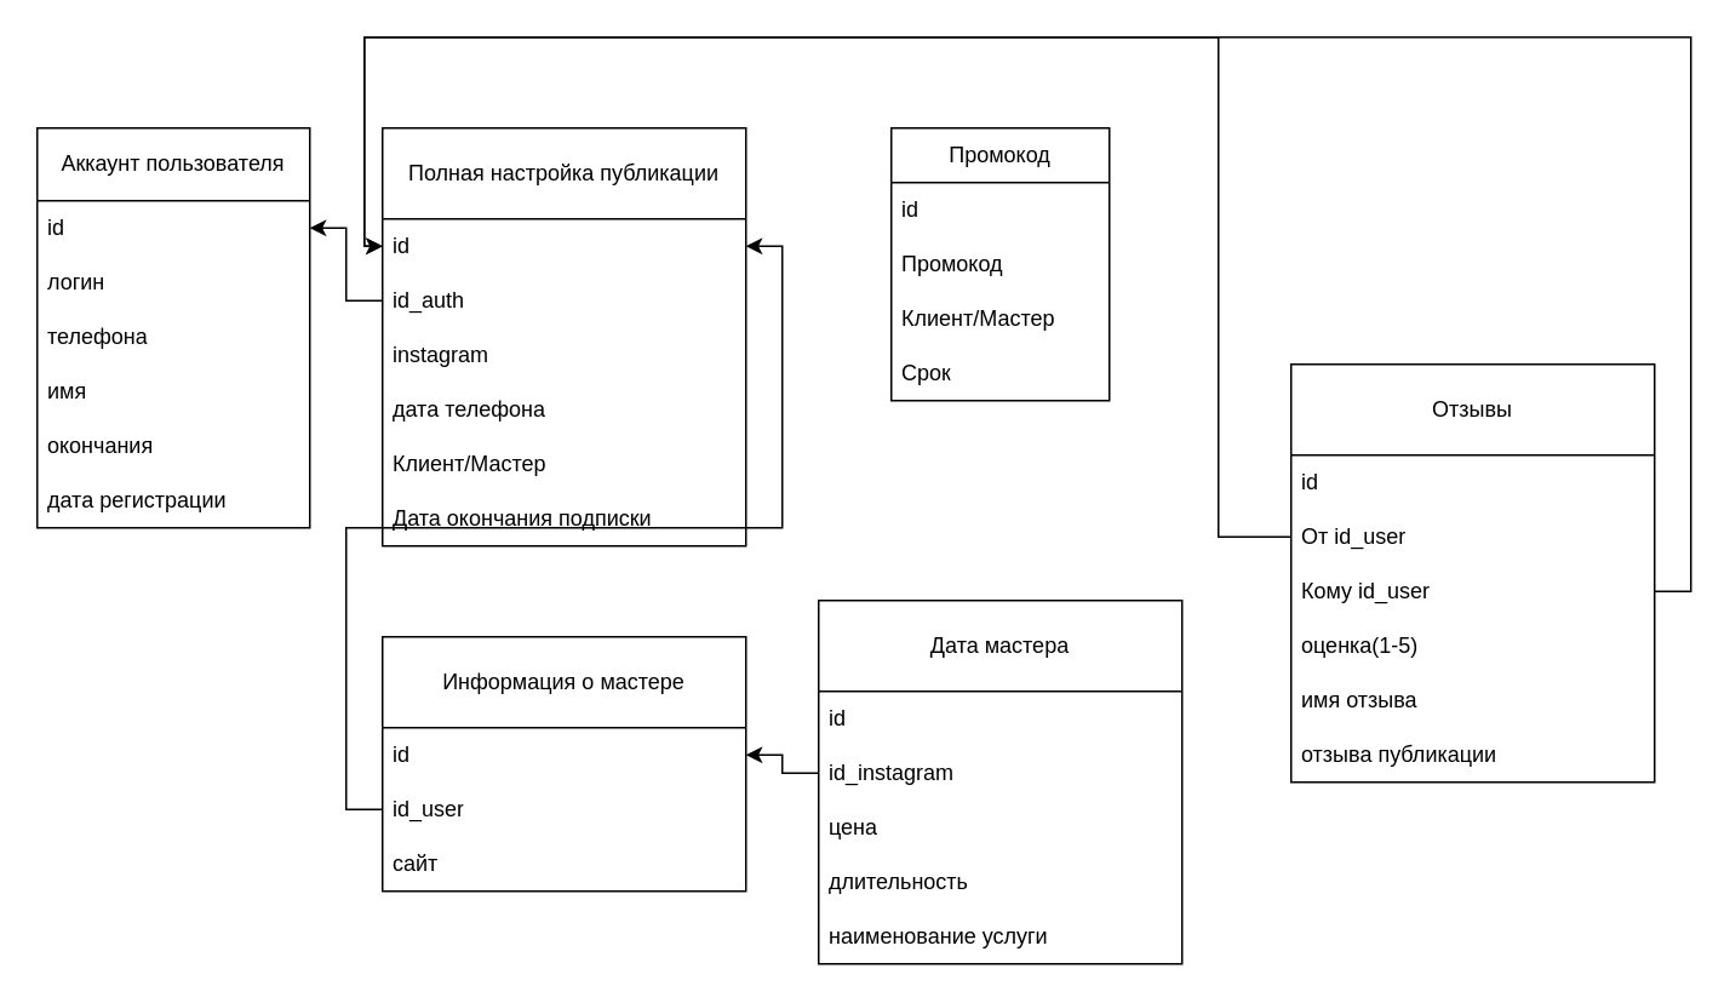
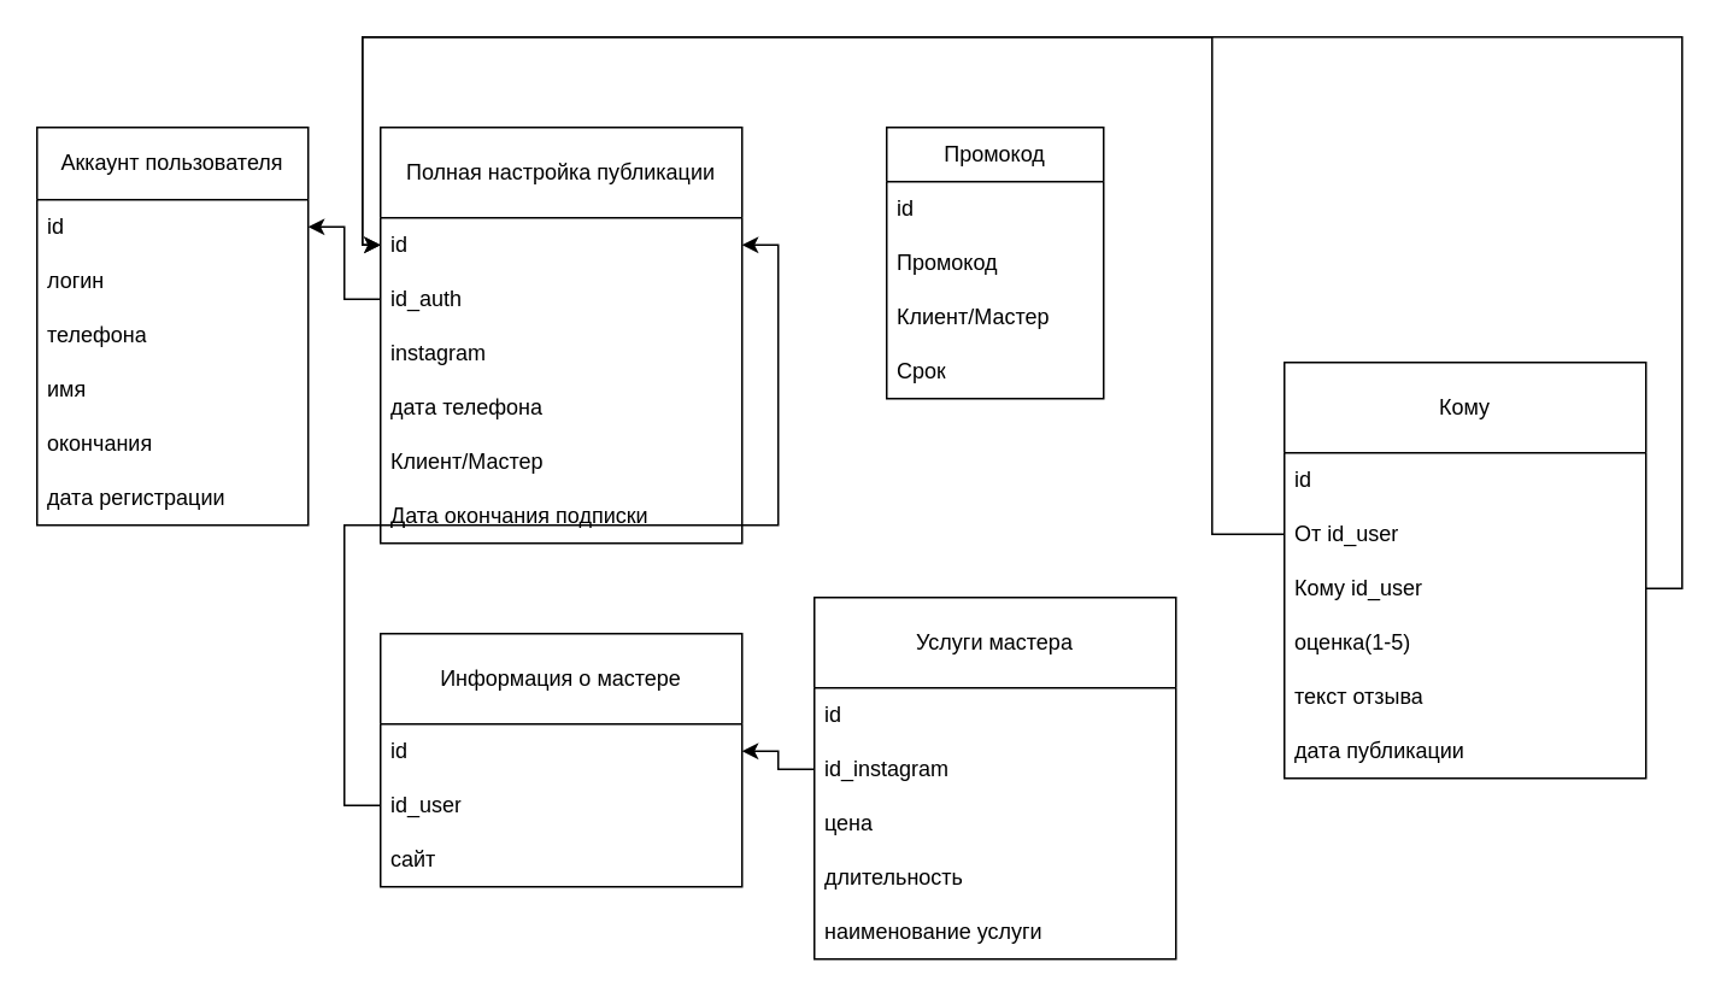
  <mxCell id="0" />
  <mxCell id="1" parent="0" />
  <mxCell id="2" value="Аккаунт пользователя" style="swimlane;fontStyle=0;childLayout=stackLayout;horizontal=1;startSize=40;horizontalStack=0;resizeParent=1;resizeParentMax=0;resizeLast=0;collapsible=1;marginBottom=0;whiteSpace=wrap;html=1;" vertex="1" parent="1"><mxGeometry x="20" y="70" width="150" height="220" as="geometry" /></mxCell>
  <mxCell id="3" value="id" style="text;strokeColor=none;fillColor=none;align=left;verticalAlign=middle;spacingLeft=4;spacingRight=4;overflow=hidden;points=[[0,0.5],[1,0.5]];portConstraint=eastwest;rotatable=0;whiteSpace=wrap;html=1;" vertex="1" parent="2"><mxGeometry y="40" width="150" height="30" as="geometry" /></mxCell>
  <mxCell id="4" value="логин" style="text;strokeColor=none;fillColor=none;align=left;verticalAlign=middle;spacingLeft=4;spacingRight=4;overflow=hidden;points=[[0,0.5],[1,0.5]];portConstraint=eastwest;rotatable=0;whiteSpace=wrap;html=1;" vertex="1" parent="2"><mxGeometry y="70" width="150" height="30" as="geometry" /></mxCell>
  <mxCell id="5" value="телефона" style="text;strokeColor=none;fillColor=none;align=left;verticalAlign=middle;spacingLeft=4;spacingRight=4;overflow=hidden;points=[[0,0.5],[1,0.5]];portConstraint=eastwest;rotatable=0;whiteSpace=wrap;html=1;" vertex="1" parent="2"><mxGeometry y="100" width="150" height="30" as="geometry" /></mxCell>
  <mxCell id="6" value="имя" style="text;strokeColor=none;fillColor=none;align=left;verticalAlign=middle;spacingLeft=4;spacingRight=4;overflow=hidden;points=[[0,0.5],[1,0.5]];portConstraint=eastwest;rotatable=0;whiteSpace=wrap;html=1;" vertex="1" parent="2"><mxGeometry y="130" width="150" height="30" as="geometry" /></mxCell>
  <mxCell id="7" value="окончания" style="text;strokeColor=none;fillColor=none;align=left;verticalAlign=middle;spacingLeft=4;spacingRight=4;overflow=hidden;points=[[0,0.5],[1,0.5]];portConstraint=eastwest;rotatable=0;whiteSpace=wrap;html=1;" vertex="1" parent="2"><mxGeometry y="160" width="150" height="30" as="geometry" /></mxCell>
  <mxCell id="8" value="дата регистрации" style="text;strokeColor=none;fillColor=none;align=left;verticalAlign=middle;spacingLeft=4;spacingRight=4;overflow=hidden;points=[[0,0.5],[1,0.5]];portConstraint=eastwest;rotatable=0;whiteSpace=wrap;html=1;" vertex="1" parent="2"><mxGeometry y="190" width="150" height="30" as="geometry" /></mxCell>
  <mxCell id="9" value="Полная настройка публикации" style="swimlane;fontStyle=0;childLayout=stackLayout;horizontal=1;startSize=50;horizontalStack=0;resizeParent=1;resizeParentMax=0;resizeLast=0;collapsible=1;marginBottom=0;whiteSpace=wrap;html=1;" vertex="1" parent="1"><mxGeometry x="210" y="70" width="200" height="230" as="geometry" /></mxCell>
  <mxCell id="10" value="id" style="text;strokeColor=none;fillColor=none;align=left;verticalAlign=middle;spacingLeft=4;spacingRight=4;overflow=hidden;points=[[0,0.5],[1,0.5]];portConstraint=eastwest;rotatable=0;whiteSpace=wrap;html=1;" vertex="1" parent="9"><mxGeometry y="50" width="200" height="30" as="geometry" /></mxCell>
  <mxCell id="11" value="id_auth" style="text;strokeColor=none;fillColor=none;align=left;verticalAlign=middle;spacingLeft=4;spacingRight=4;overflow=hidden;points=[[0,0.5],[1,0.5]];portConstraint=eastwest;rotatable=0;whiteSpace=wrap;html=1;" vertex="1" parent="9"><mxGeometry y="80" width="200" height="30" as="geometry" /></mxCell>
  <mxCell id="12" value="instagram" style="text;strokeColor=none;fillColor=none;align=left;verticalAlign=middle;spacingLeft=4;spacingRight=4;overflow=hidden;points=[[0,0.5],[1,0.5]];portConstraint=eastwest;rotatable=0;whiteSpace=wrap;html=1;" vertex="1" parent="9"><mxGeometry y="110" width="200" height="30" as="geometry" /></mxCell>
  <mxCell id="13" value="дата телефона" style="text;strokeColor=none;fillColor=none;align=left;verticalAlign=middle;spacingLeft=4;spacingRight=4;overflow=hidden;points=[[0,0.5],[1,0.5]];portConstraint=eastwest;rotatable=0;whiteSpace=wrap;html=1;" vertex="1" parent="9"><mxGeometry y="140" width="200" height="30" as="geometry" /></mxCell>
  <mxCell id="14" value="Клиент/Мастер" style="text;strokeColor=none;fillColor=none;align=left;verticalAlign=middle;spacingLeft=4;spacingRight=4;overflow=hidden;points=[[0,0.5],[1,0.5]];portConstraint=eastwest;rotatable=0;whiteSpace=wrap;html=1;" vertex="1" parent="9"><mxGeometry y="170" width="200" height="30" as="geometry" /></mxCell>
  <mxCell id="15" value="Дата окончания подписки" style="text;strokeColor=none;fillColor=none;align=left;verticalAlign=middle;spacingLeft=4;spacingRight=4;overflow=hidden;points=[[0,0.5],[1,0.5]];portConstraint=eastwest;rotatable=0;whiteSpace=wrap;html=1;" vertex="1" parent="9"><mxGeometry y="200" width="200" height="30" as="geometry" /></mxCell>
  <mxCell id="16" value="Промокод" style="swimlane;fontStyle=0;childLayout=stackLayout;horizontal=1;startSize=30;horizontalStack=0;resizeParent=1;resizeParentMax=0;resizeLast=0;collapsible=1;marginBottom=0;whiteSpace=wrap;html=1;" vertex="1" parent="1"><mxGeometry x="490" y="70" width="120" height="150" as="geometry" /></mxCell>
  <mxCell id="17" value="id" style="text;strokeColor=none;fillColor=none;align=left;verticalAlign=middle;spacingLeft=4;spacingRight=4;overflow=hidden;points=[[0,0.5],[1,0.5]];portConstraint=eastwest;rotatable=0;whiteSpace=wrap;html=1;" vertex="1" parent="16"><mxGeometry y="30" width="120" height="30" as="geometry" /></mxCell>
  <mxCell id="18" value="Промокод" style="text;strokeColor=none;fillColor=none;align=left;verticalAlign=middle;spacingLeft=4;spacingRight=4;overflow=hidden;points=[[0,0.5],[1,0.5]];portConstraint=eastwest;rotatable=0;whiteSpace=wrap;html=1;" vertex="1" parent="16"><mxGeometry y="60" width="120" height="30" as="geometry" /></mxCell>
  <mxCell id="19" value="Клиент/Мастер" style="text;strokeColor=none;fillColor=none;align=left;verticalAlign=middle;spacingLeft=4;spacingRight=4;overflow=hidden;points=[[0,0.5],[1,0.5]];portConstraint=eastwest;rotatable=0;whiteSpace=wrap;html=1;" vertex="1" parent="16"><mxGeometry y="90" width="120" height="30" as="geometry" /></mxCell>
  <mxCell id="20" value="Срок" style="text;strokeColor=none;fillColor=none;align=left;verticalAlign=middle;spacingLeft=4;spacingRight=4;overflow=hidden;points=[[0,0.5],[1,0.5]];portConstraint=eastwest;rotatable=0;whiteSpace=wrap;html=1;" vertex="1" parent="16"><mxGeometry y="120" width="120" height="30" as="geometry" /></mxCell>
- <mxCell id="21" value="Отзывы" style="swimlane;fontStyle=0;childLayout=stackLayout;horizontal=1;startSize=50;horizontalStack=0;resizeParent=1;resizeParentMax=0;resizeLast=0;collapsible=1;marginBottom=0;whiteSpace=wrap;html=1;" vertex="1" parent="1"><mxGeometry x="710" y="200" width="200" height="230" as="geometry" /></mxCell>
+ <mxCell id="21" value="Кому" style="swimlane;fontStyle=0;childLayout=stackLayout;horizontal=1;startSize=50;horizontalStack=0;resizeParent=1;resizeParentMax=0;resizeLast=0;collapsible=1;marginBottom=0;whiteSpace=wrap;html=1;" vertex="1" parent="1"><mxGeometry x="710" y="200" width="200" height="230" as="geometry" /></mxCell>
  <mxCell id="22" value="id" style="text;strokeColor=none;fillColor=none;align=left;verticalAlign=middle;spacingLeft=4;spacingRight=4;overflow=hidden;points=[[0,0.5],[1,0.5]];portConstraint=eastwest;rotatable=0;whiteSpace=wrap;html=1;" vertex="1" parent="21"><mxGeometry y="50" width="200" height="30" as="geometry" /></mxCell>
  <mxCell id="23" value="От id_user" style="text;strokeColor=none;fillColor=none;align=left;verticalAlign=middle;spacingLeft=4;spacingRight=4;overflow=hidden;points=[[0,0.5],[1,0.5]];portConstraint=eastwest;rotatable=0;whiteSpace=wrap;html=1;" vertex="1" parent="21"><mxGeometry y="80" width="200" height="30" as="geometry" /></mxCell>
  <mxCell id="24" value="Кому id_user" style="text;strokeColor=none;fillColor=none;align=left;verticalAlign=middle;spacingLeft=4;spacingRight=4;overflow=hidden;points=[[0,0.5],[1,0.5]];portConstraint=eastwest;rotatable=0;whiteSpace=wrap;html=1;" vertex="1" parent="21"><mxGeometry y="110" width="200" height="30" as="geometry" /></mxCell>
  <mxCell id="25" value="оценка(1-5)" style="text;strokeColor=none;fillColor=none;align=left;verticalAlign=middle;spacingLeft=4;spacingRight=4;overflow=hidden;points=[[0,0.5],[1,0.5]];portConstraint=eastwest;rotatable=0;whiteSpace=wrap;html=1;" vertex="1" parent="21"><mxGeometry y="140" width="200" height="30" as="geometry" /></mxCell>
- <mxCell id="26" value="имя отзыва" style="text;strokeColor=none;fillColor=none;align=left;verticalAlign=middle;spacingLeft=4;spacingRight=4;overflow=hidden;points=[[0,0.5],[1,0.5]];portConstraint=eastwest;rotatable=0;whiteSpace=wrap;html=1;" vertex="1" parent="21"><mxGeometry y="170" width="200" height="30" as="geometry" /></mxCell>
- <mxCell id="27" value="отзыва публикации" style="text;strokeColor=none;fillColor=none;align=left;verticalAlign=middle;spacingLeft=4;spacingRight=4;overflow=hidden;points=[[0,0.5],[1,0.5]];portConstraint=eastwest;rotatable=0;whiteSpace=wrap;html=1;" vertex="1" parent="21"><mxGeometry y="200" width="200" height="30" as="geometry" /></mxCell>
- <mxCell id="28" value="Дата мастера" style="swimlane;fontStyle=0;childLayout=stackLayout;horizontal=1;startSize=50;horizontalStack=0;resizeParent=1;resizeParentMax=0;resizeLast=0;collapsible=1;marginBottom=0;whiteSpace=wrap;html=1;" vertex="1" parent="1"><mxGeometry x="450" y="330" width="200" height="200" as="geometry" /></mxCell>
+ <mxCell id="26" value="текст отзыва" style="text;strokeColor=none;fillColor=none;align=left;verticalAlign=middle;spacingLeft=4;spacingRight=4;overflow=hidden;points=[[0,0.5],[1,0.5]];portConstraint=eastwest;rotatable=0;whiteSpace=wrap;html=1;" vertex="1" parent="21"><mxGeometry y="170" width="200" height="30" as="geometry" /></mxCell>
+ <mxCell id="27" value="дата публикации" style="text;strokeColor=none;fillColor=none;align=left;verticalAlign=middle;spacingLeft=4;spacingRight=4;overflow=hidden;points=[[0,0.5],[1,0.5]];portConstraint=eastwest;rotatable=0;whiteSpace=wrap;html=1;" vertex="1" parent="21"><mxGeometry y="200" width="200" height="30" as="geometry" /></mxCell>
+ <mxCell id="28" value="Услуги мастера" style="swimlane;fontStyle=0;childLayout=stackLayout;horizontal=1;startSize=50;horizontalStack=0;resizeParent=1;resizeParentMax=0;resizeLast=0;collapsible=1;marginBottom=0;whiteSpace=wrap;html=1;" vertex="1" parent="1"><mxGeometry x="450" y="330" width="200" height="200" as="geometry" /></mxCell>
  <mxCell id="29" value="id" style="text;strokeColor=none;fillColor=none;align=left;verticalAlign=middle;spacingLeft=4;spacingRight=4;overflow=hidden;points=[[0,0.5],[1,0.5]];portConstraint=eastwest;rotatable=0;whiteSpace=wrap;html=1;" vertex="1" parent="28"><mxGeometry y="50" width="200" height="30" as="geometry" /></mxCell>
  <mxCell id="30" value="id_instagram" style="text;strokeColor=none;fillColor=none;align=left;verticalAlign=middle;spacingLeft=4;spacingRight=4;overflow=hidden;points=[[0,0.5],[1,0.5]];portConstraint=eastwest;rotatable=0;whiteSpace=wrap;html=1;" vertex="1" parent="28"><mxGeometry y="80" width="200" height="30" as="geometry" /></mxCell>
  <mxCell id="31" value="цена" style="text;strokeColor=none;fillColor=none;align=left;verticalAlign=middle;spacingLeft=4;spacingRight=4;overflow=hidden;points=[[0,0.5],[1,0.5]];portConstraint=eastwest;rotatable=0;whiteSpace=wrap;html=1;" vertex="1" parent="28"><mxGeometry y="110" width="200" height="30" as="geometry" /></mxCell>
  <mxCell id="32" value="длительность" style="text;strokeColor=none;fillColor=none;align=left;verticalAlign=middle;spacingLeft=4;spacingRight=4;overflow=hidden;points=[[0,0.5],[1,0.5]];portConstraint=eastwest;rotatable=0;whiteSpace=wrap;html=1;" vertex="1" parent="28"><mxGeometry y="140" width="200" height="30" as="geometry" /></mxCell>
  <mxCell id="33" value="наименование услуги" style="text;strokeColor=none;fillColor=none;align=left;verticalAlign=middle;spacingLeft=4;spacingRight=4;overflow=hidden;points=[[0,0.5],[1,0.5]];portConstraint=eastwest;rotatable=0;whiteSpace=wrap;html=1;" vertex="1" parent="28"><mxGeometry y="170" width="200" height="30" as="geometry" /></mxCell>
  <mxCell id="34" value="Информация о мастере" style="swimlane;fontStyle=0;childLayout=stackLayout;horizontal=1;startSize=50;horizontalStack=0;resizeParent=1;resizeParentMax=0;resizeLast=0;collapsible=1;marginBottom=0;whiteSpace=wrap;html=1;" vertex="1" parent="1"><mxGeometry x="210" y="350" width="200" height="140" as="geometry" /></mxCell>
  <mxCell id="35" value="id" style="text;strokeColor=none;fillColor=none;align=left;verticalAlign=middle;spacingLeft=4;spacingRight=4;overflow=hidden;points=[[0,0.5],[1,0.5]];portConstraint=eastwest;rotatable=0;whiteSpace=wrap;html=1;" vertex="1" parent="34"><mxGeometry y="50" width="200" height="30" as="geometry" /></mxCell>
  <mxCell id="36" value="id_user" style="text;strokeColor=none;fillColor=none;align=left;verticalAlign=middle;spacingLeft=4;spacingRight=4;overflow=hidden;points=[[0,0.5],[1,0.5]];portConstraint=eastwest;rotatable=0;whiteSpace=wrap;html=1;" vertex="1" parent="34"><mxGeometry y="80" width="200" height="30" as="geometry" /></mxCell>
  <mxCell id="37" value="сайт" style="text;strokeColor=none;fillColor=none;align=left;verticalAlign=middle;spacingLeft=4;spacingRight=4;overflow=hidden;points=[[0,0.5],[1,0.5]];portConstraint=eastwest;rotatable=0;whiteSpace=wrap;html=1;" vertex="1" parent="34"><mxGeometry y="110" width="200" height="30" as="geometry" /></mxCell>
  <mxCell id="38" style="edgeStyle=orthogonalEdgeStyle;rounded=0;orthogonalLoop=1;jettySize=auto;html=1;exitX=0;exitY=0.5;exitDx=0;exitDy=0;fontColor=#080808;" edge="1" parent="1" source="11" target="3"><mxGeometry relative="1" as="geometry" /></mxCell>
  <mxCell id="39" style="edgeStyle=orthogonalEdgeStyle;rounded=0;orthogonalLoop=1;jettySize=auto;html=1;exitX=0;exitY=0.5;exitDx=0;exitDy=0;entryX=1;entryY=0.5;entryDx=0;entryDy=0;fontColor=#080808;" edge="1" parent="1" source="36" target="10"><mxGeometry relative="1" as="geometry" /></mxCell>
  <mxCell id="40" style="edgeStyle=orthogonalEdgeStyle;rounded=0;orthogonalLoop=1;jettySize=auto;html=1;exitX=0;exitY=0.5;exitDx=0;exitDy=0;entryX=1;entryY=0.5;entryDx=0;entryDy=0;fontColor=#080808;" edge="1" parent="1" source="30" target="35"><mxGeometry relative="1" as="geometry" /></mxCell>
  <mxCell id="41" style="edgeStyle=orthogonalEdgeStyle;rounded=0;orthogonalLoop=1;jettySize=auto;html=1;exitX=0;exitY=0.5;exitDx=0;exitDy=0;entryX=0;entryY=0.5;entryDx=0;entryDy=0;fontColor=#080808;" edge="1" parent="1" source="23" target="10"><mxGeometry relative="1" as="geometry"><Array as="points"><mxPoint x="670" y="295" /><mxPoint x="670" y="20" /><mxPoint x="200" y="20" /><mxPoint x="200" y="135" /></Array></mxGeometry></mxCell>
  <mxCell id="42" style="edgeStyle=orthogonalEdgeStyle;rounded=0;orthogonalLoop=1;jettySize=auto;html=1;exitX=1;exitY=0.5;exitDx=0;exitDy=0;entryX=0;entryY=0.5;entryDx=0;entryDy=0;fontColor=#080808;" edge="1" parent="1" source="24" target="10"><mxGeometry relative="1" as="geometry"><Array as="points"><mxPoint x="930" y="325" /><mxPoint x="930" y="20" /><mxPoint x="200" y="20" /><mxPoint x="200" y="135" /></Array></mxGeometry></mxCell>
